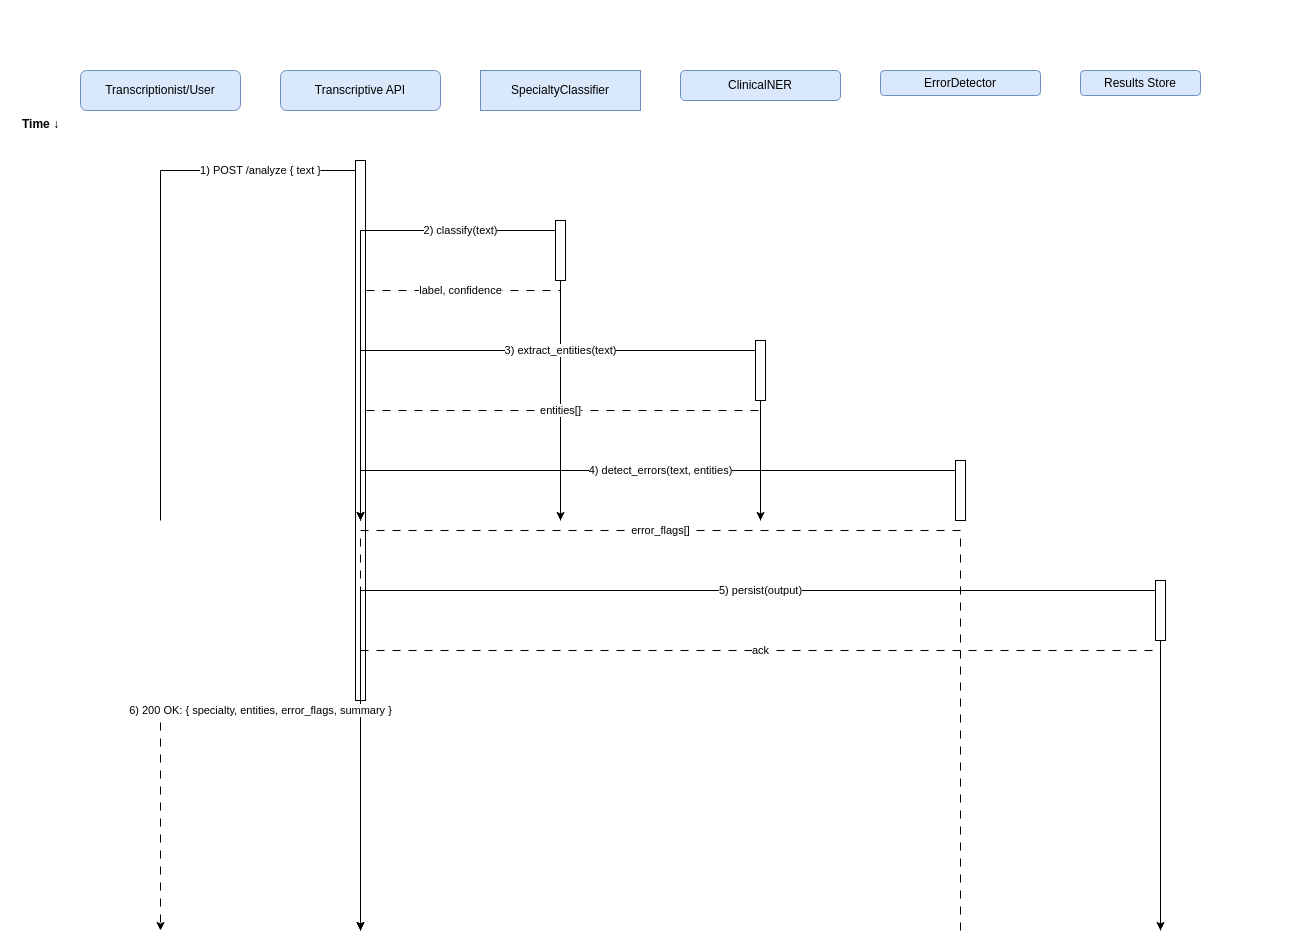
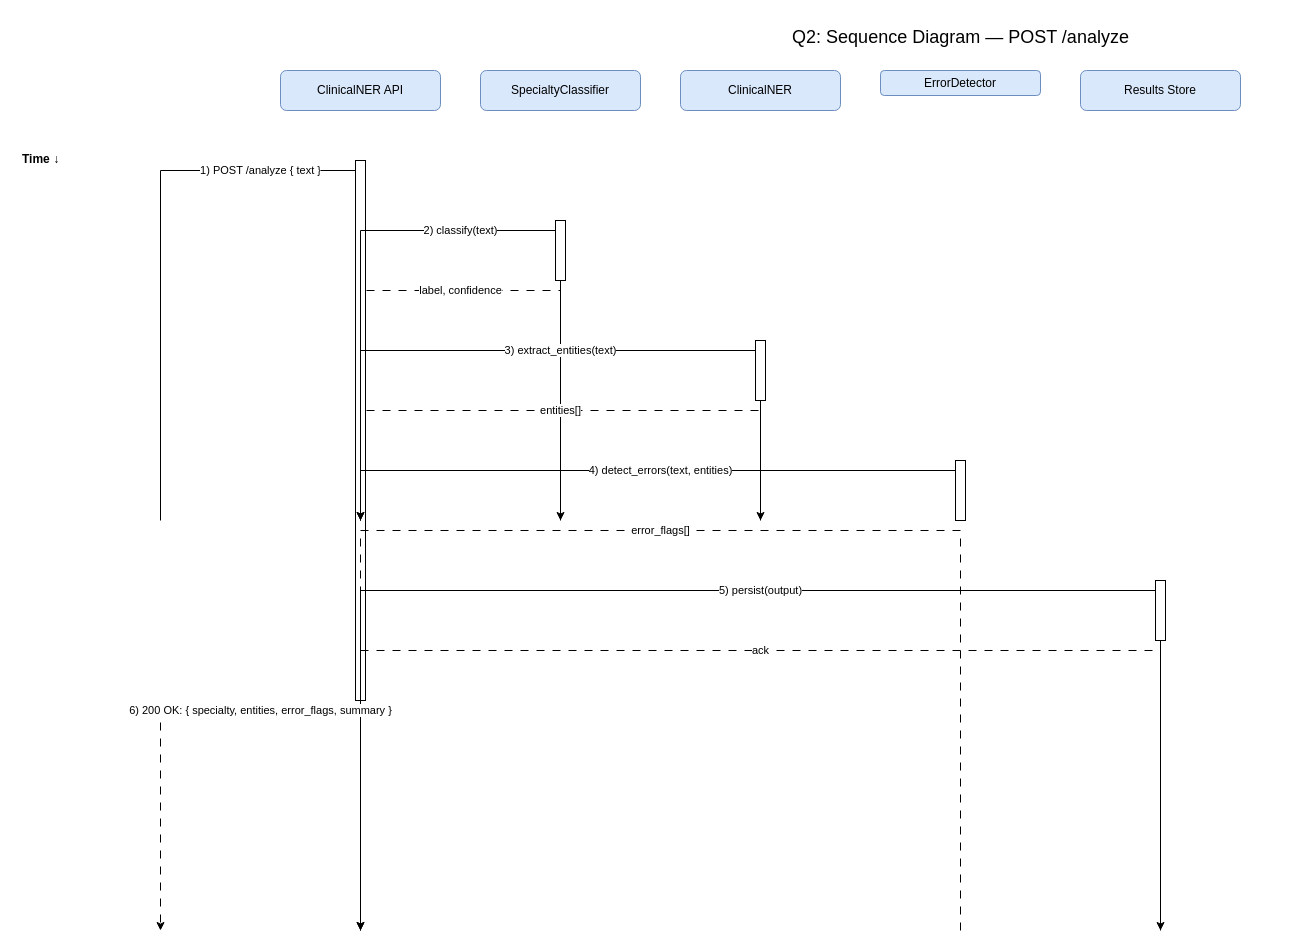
  <mxCell id="0" />
  <mxCell id="1" parent="0" />
- <mxCell id="2" value="Transcriptionist/User" style="rounded=1;whiteSpace=wrap;html=1;fillColor=#dae8fc;strokeColor=#6c8ebf;" vertex="1" parent="1"><mxGeometry x="80" y="70" width="160" height="40" as="geometry" /></mxCell>
  <mxCell id="3" style="shape=line;html=1;strokeColor=#000000;dashed=1;dashPattern=8 8;labelBackgroundColor=none;" vertex="1" parent="1"><mxGeometry x="160" y="110" width="0" height="820" as="geometry" /></mxCell>
- <mxCell id="4" value="Transcriptive API" style="rounded=1;whiteSpace=wrap;html=1;fillColor=#dae8fc;strokeColor=#6c8ebf;" vertex="1" parent="1"><mxGeometry x="280" y="70" width="160" height="40" as="geometry" /></mxCell>
+ <mxCell id="4" value="ClinicalNER API" style="rounded=1;whiteSpace=wrap;html=1;fillColor=#dae8fc;strokeColor=#6c8ebf;" vertex="1" parent="1"><mxGeometry x="280" y="70" width="160" height="40" as="geometry" /></mxCell>
  <mxCell id="5" style="shape=line;html=1;strokeColor=#000000;dashed=1;dashPattern=8 8;labelBackgroundColor=none;" vertex="1" parent="1"><mxGeometry x="360" y="110" width="0" height="820" as="geometry" /></mxCell>
- <mxCell id="6" value="SpecialtyClassifier" style="whiteSpace=wrap;html=1;fillColor=#dae8fc;strokeColor=#6c8ebf;rounded=0;" vertex="1" parent="1"><mxGeometry x="480" y="70" width="160" height="40" as="geometry" /></mxCell>
+ <mxCell id="6" value="SpecialtyClassifier" style="rounded=1;whiteSpace=wrap;html=1;fillColor=#dae8fc;strokeColor=#6c8ebf;" vertex="1" parent="1"><mxGeometry x="480" y="70" width="160" height="40" as="geometry" /></mxCell>
  <mxCell id="7" style="shape=line;html=1;strokeColor=#000000;dashed=1;dashPattern=8 8;labelBackgroundColor=none;" vertex="1" parent="1"><mxGeometry x="560" y="110" width="0" height="820" as="geometry" /></mxCell>
- <mxCell id="8" value="ClinicalNER" style="rounded=1;whiteSpace=wrap;html=1;fillColor=#dae8fc;strokeColor=#6c8ebf;" vertex="1" parent="1"><mxGeometry x="680" y="70" width="160" height="30" as="geometry" /></mxCell>
+ <mxCell id="8" value="ClinicalNER" style="rounded=1;whiteSpace=wrap;html=1;fillColor=#dae8fc;strokeColor=#6c8ebf;" vertex="1" parent="1"><mxGeometry x="680" y="70" width="160" height="40" as="geometry" /></mxCell>
  <mxCell id="9" style="shape=line;html=1;strokeColor=#000000;dashed=1;dashPattern=8 8;labelBackgroundColor=none;" vertex="1" parent="1"><mxGeometry x="760" y="110" width="0" height="820" as="geometry" /></mxCell>
  <mxCell id="10" value="ErrorDetector" style="rounded=1;whiteSpace=wrap;html=1;fillColor=#dae8fc;strokeColor=#6c8ebf;" vertex="1" parent="1"><mxGeometry x="880" y="70" width="160" height="25" as="geometry" /></mxCell>
  <mxCell id="11" style="shape=line;html=1;strokeColor=#000000;dashed=1;dashPattern=8 8;labelBackgroundColor=none;" vertex="1" parent="1"><mxGeometry x="960" y="110" width="0" height="820" as="geometry" /></mxCell>
- <mxCell id="12" value="Results Store" style="rounded=1;whiteSpace=wrap;html=1;fillColor=#dae8fc;strokeColor=#6c8ebf;" vertex="1" parent="1"><mxGeometry x="1080" y="70" width="120" height="25" as="geometry" /></mxCell>
+ <mxCell id="12" value="Results Store" style="rounded=1;whiteSpace=wrap;html=1;fillColor=#dae8fc;strokeColor=#6c8ebf;" vertex="1" parent="1"><mxGeometry x="1080" y="70" width="160" height="40" as="geometry" /></mxCell>
  <mxCell id="13" style="shape=line;html=1;strokeColor=#000000;dashed=1;dashPattern=8 8;labelBackgroundColor=none;" vertex="1" parent="1"><mxGeometry x="1160" y="110" width="0" height="820" as="geometry" /></mxCell>
- <mxCell id="15" value="Time ↓" style="text;html=1;strokeColor=none;fillColor=none;align=left;verticalAlign=top;fontStyle=1;" vertex="1" parent="1"><mxGeometry x="20" y="110" width="60" height="20" as="geometry" /></mxCell>
+ <mxCell id="14" value="Q2: Sequence Diagram — POST /analyze" style="text;html=1;strokeColor=none;fillColor=none;align=center;verticalAlign=top;fontSize=18;" vertex="1" parent="1"><mxGeometry x="640" y="20" width="640" height="40" as="geometry" /></mxCell>
+ <mxCell id="15" value="Time ↓" style="text;html=1;strokeColor=none;fillColor=none;align=left;verticalAlign=top;fontStyle=1;" vertex="1" parent="1"><mxGeometry x="20" y="145" width="60" height="20" as="geometry" /></mxCell>
  <mxCell id="16" value="1) POST /analyze { text }" style="endArrow=classic;html=1;rounded=0;" edge="1" parent="1" source="3" target="5"><mxGeometry relative="1" as="geometry"><Array as="points"><mxPoint x="160" y="170" /><mxPoint x="360" y="170" /></Array></mxGeometry></mxCell>
  <mxCell id="17" style="shape=rectangle;whiteSpace=wrap;html=1;fillColor=#ffffff;strokeColor=#000000;" vertex="1" parent="1"><mxGeometry x="355" y="160" width="10" height="540" as="geometry" /></mxCell>
  <mxCell id="18" value="2) classify(text)" style="endArrow=classic;html=1;rounded=0;" edge="1" parent="1" source="5" target="7"><mxGeometry relative="1" as="geometry"><Array as="points"><mxPoint x="360" y="230" /><mxPoint x="560" y="230" /></Array></mxGeometry></mxCell>
  <mxCell id="19" style="shape=rectangle;whiteSpace=wrap;html=1;fillColor=#ffffff;strokeColor=#000000;" vertex="1" parent="1"><mxGeometry x="555" y="220" width="10" height="60" as="geometry" /></mxCell>
  <mxCell id="20" value="label, confidence" style="endArrow=classic;html=1;rounded=0;dashed=1;dashPattern=8 8;" edge="1" parent="1" source="7" target="5"><mxGeometry relative="1" as="geometry"><Array as="points"><mxPoint x="560" y="290" /><mxPoint x="360" y="290" /></Array></mxGeometry></mxCell>
  <mxCell id="21" value="3) extract_entities(text)" style="endArrow=classic;html=1;rounded=0;" edge="1" parent="1" source="5" target="9"><mxGeometry relative="1" as="geometry"><Array as="points"><mxPoint x="360" y="350" /><mxPoint x="760" y="350" /></Array></mxGeometry></mxCell>
  <mxCell id="22" style="shape=rectangle;whiteSpace=wrap;html=1;fillColor=#ffffff;strokeColor=#000000;" vertex="1" parent="1"><mxGeometry x="755" y="340" width="10" height="60" as="geometry" /></mxCell>
  <mxCell id="23" value="entities[]" style="endArrow=classic;html=1;rounded=0;dashed=1;dashPattern=8 8;" edge="1" parent="1" source="9" target="5"><mxGeometry relative="1" as="geometry"><Array as="points"><mxPoint x="760" y="410" /><mxPoint x="360" y="410" /></Array></mxGeometry></mxCell>
  <mxCell id="24" value="4) detect_errors(text, entities)" style="endArrow=classic;html=1;rounded=0;" edge="1" parent="1" source="5" target="11"><mxGeometry relative="1" as="geometry"><Array as="points"><mxPoint x="360" y="470" /><mxPoint x="960" y="470" /></Array></mxGeometry></mxCell>
  <mxCell id="25" style="shape=rectangle;whiteSpace=wrap;html=1;fillColor=#ffffff;strokeColor=#000000;" vertex="1" parent="1"><mxGeometry x="955" y="460" width="10" height="60" as="geometry" /></mxCell>
  <mxCell id="26" value="error_flags[]" style="endArrow=classic;html=1;rounded=0;dashed=1;dashPattern=8 8;" edge="1" parent="1" source="11" target="5"><mxGeometry relative="1" as="geometry"><Array as="points"><mxPoint x="960" y="530" /><mxPoint x="360" y="530" /></Array></mxGeometry></mxCell>
  <mxCell id="27" value="5) persist(output)" style="endArrow=classic;html=1;rounded=0;" edge="1" parent="1" source="5" target="13"><mxGeometry relative="1" as="geometry"><Array as="points"><mxPoint x="360" y="590" /><mxPoint x="1160" y="590" /></Array></mxGeometry></mxCell>
  <mxCell id="28" style="shape=rectangle;whiteSpace=wrap;html=1;fillColor=#ffffff;strokeColor=#000000;" vertex="1" parent="1"><mxGeometry x="1155" y="580" width="10" height="60" as="geometry" /></mxCell>
  <mxCell id="29" value="ack" style="endArrow=classic;html=1;rounded=0;dashed=1;dashPattern=8 8;" edge="1" parent="1" source="13" target="5"><mxGeometry relative="1" as="geometry"><Array as="points"><mxPoint x="1160" y="650" /><mxPoint x="360" y="650" /></Array></mxGeometry></mxCell>
  <mxCell id="30" value="6) 200 OK: { specialty, entities, error_flags, summary }" style="endArrow=classic;html=1;rounded=0;dashed=1;dashPattern=8 8;" edge="1" parent="1" source="5" target="3"><mxGeometry relative="1" as="geometry"><Array as="points"><mxPoint x="360" y="710" /><mxPoint x="160" y="710" /></Array></mxGeometry></mxCell>
